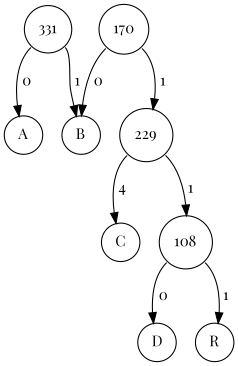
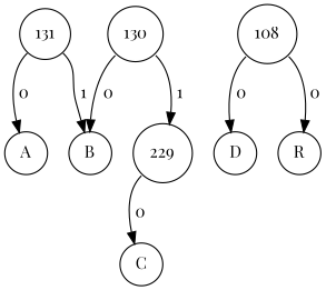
  digraph {
    fontname="Playfair Display"
    node [fontname="Playfair Display" shape=circle]
    edge [fontname="Playfair Display" tailport=sw]
-   n1 [label=331 width=0.5]
+   n1 [label=131 width=0.5]
    n2 [label=A width=0.5]
    n3 [label=B width=0.5]
-   n4 [label=170 width=0.5]
+   n4 [label=130 width=0.5]
    n5 [label=229 width=0.5]
    n6 [label=C width=0.5]
    n7 [label=108 width=0.5]
    n8 [label=D width=0.5]
    n9 [label=R width=0.5]
    n1 -> n2 [label=" 0"]
    n1 -> n3 [label=" 1" tailport=se]
    n4 -> n3 [label=" 0"]
    n4 -> n5 [label=" 1" tailport=se]
-   n5 -> n6 [label=" 4"]
-   n5 -> n7 [label=" 1" tailport=se]
+   n5 -> n6 [label=" 0"]
    n7 -> n8 [label=" 0"]
-   n7 -> n9 [label=" 1" tailport=se]
+   n7 -> n9 [label=" 0" tailport=se]
  }
